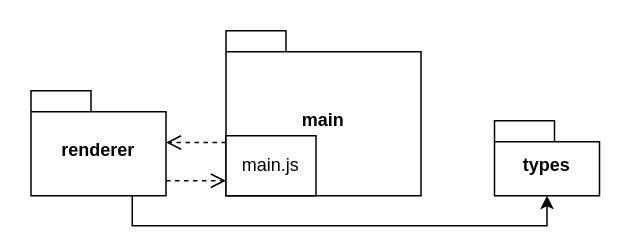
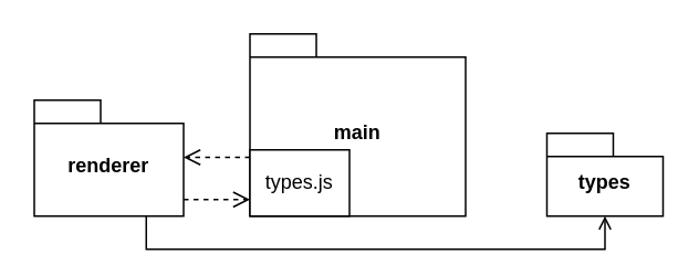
  <mxCell id="0" />
  <mxCell id="1" parent="0" />
  <mxCell id="2" value="main" style="shape=folder;fontStyle=1;spacingTop=10;tabWidth=40;tabHeight=14;tabPosition=left;html=1;whiteSpace=wrap;" parent="1" vertex="1"><mxGeometry x="150" y="20" width="130" height="110" as="geometry" /></mxCell>
  <mxCell id="3" value="&lt;div&gt;renderer&lt;/div&gt;" style="shape=folder;fontStyle=1;spacingTop=10;tabWidth=40;tabHeight=14;tabPosition=left;html=1;whiteSpace=wrap;" parent="1" vertex="1"><mxGeometry x="20" y="60" width="90" height="70" as="geometry" /></mxCell>
  <mxCell id="4" value="types" style="shape=folder;fontStyle=1;spacingTop=10;tabWidth=40;tabHeight=14;tabPosition=left;html=1;whiteSpace=wrap;" parent="1" vertex="1"><mxGeometry x="329" y="80" width="70" height="50" as="geometry" /></mxCell>
- <mxCell id="5" value="&lt;div&gt;main.js&lt;/div&gt;" style="html=1;whiteSpace=wrap;" parent="1" vertex="1"><mxGeometry x="150" y="90" width="60" height="40" as="geometry" /></mxCell>
- <mxCell id="6" style="edgeStyle=orthogonalEdgeStyle;rounded=0;orthogonalLoop=1;jettySize=auto;html=1;exitX=0.75;exitY=1;exitDx=0;exitDy=0;exitPerimeter=0;entryX=0.5;entryY=1;entryDx=0;entryDy=0;entryPerimeter=0;" parent="1" source="3" target="4" edge="1"><mxGeometry relative="1" as="geometry" /></mxCell>
+ <mxCell id="5" value="&lt;div&gt;types.js&lt;/div&gt;" style="html=1;whiteSpace=wrap;" parent="1" vertex="1"><mxGeometry x="150" y="90" width="60" height="40" as="geometry" /></mxCell>
+ <mxCell id="6" style="edgeStyle=orthogonalEdgeStyle;rounded=0;orthogonalLoop=1;jettySize=auto;html=1;exitX=0.75;exitY=1;exitDx=0;exitDy=0;exitPerimeter=0;entryX=0.5;entryY=1;entryDx=0;entryDy=0;entryPerimeter=0;endArrow=open;" parent="1" source="3" target="4" edge="1"><mxGeometry relative="1" as="geometry" /></mxCell>
  <mxCell id="7" value="" style="html=1;verticalAlign=bottom;endArrow=open;dashed=1;endSize=8;curved=0;rounded=0;exitX=0;exitY=0;exitDx=90;exitDy=42;exitPerimeter=0;" edge="1" parent="1"><mxGeometry relative="1" as="geometry"><mxPoint x="110" y="120" as="sourcePoint" /><mxPoint x="150" y="120" as="targetPoint" /></mxGeometry></mxCell>
  <mxCell id="8" value="" style="html=1;verticalAlign=bottom;endArrow=open;dashed=1;endSize=8;curved=0;rounded=0;" edge="1" parent="1"><mxGeometry relative="1" as="geometry"><mxPoint x="150" y="94.5" as="sourcePoint" /><mxPoint x="110" y="94.5" as="targetPoint" /></mxGeometry></mxCell>
